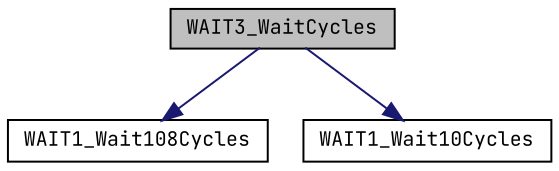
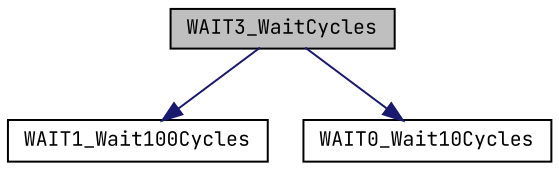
  digraph {
    fontname="JetBrains Mono"
    rankdir=TB
    node [color=black fillcolor=white fontname="JetBrains Mono" fontsize=10 shape=record style=filled]
    edge [color=midnightblue fontname="JetBrains Mono" fontsize=10 labelfontname=Helvetica labelfontsize=10 style=solid]
    n1 [fillcolor=grey75 fontcolor=black height=0.2 label=WAIT3_WaitCycles width=0.4]
-   n2 [height=0.2 label=WAIT1_Wait108Cycles width=0.4]
-   n3 [height=0.2 label=WAIT1_Wait10Cycles width=0.4]
+   n2 [height=0.2 label=WAIT1_Wait100Cycles width=0.4]
+   n3 [height=0.2 label=WAIT0_Wait10Cycles width=0.4]
    n1 -> n2
    n1 -> n3
  }
